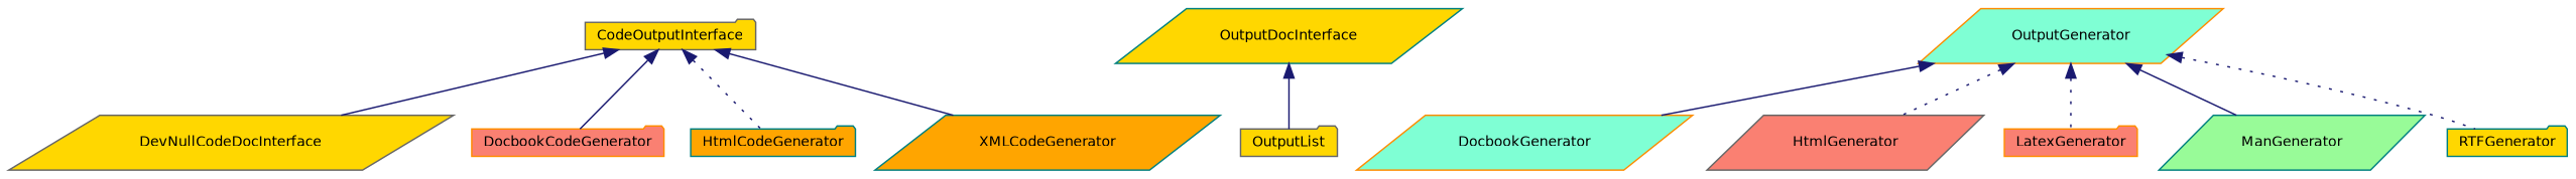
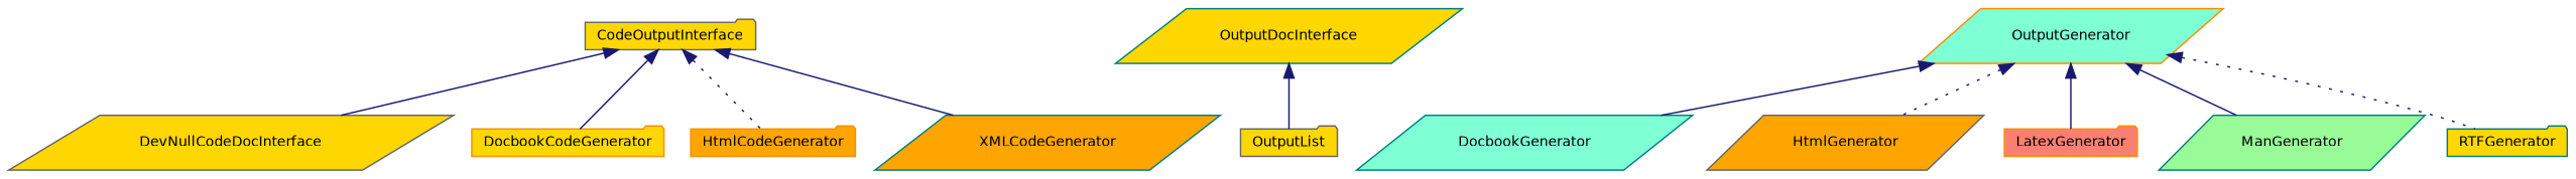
  digraph {
    rankdir=TB
    node [color=darkorange fillcolor=gold fontname=Helvetica fontsize=10 shape=parallelogram style=filled]
    edge [color=midnightblue dir=back fontname=Helvetica fontsize=10 labelfontname=Helvetica labelfontsize=10 style=solid]
    n1 [color=gray40 fontcolor=black height=0.2 label=CodeOutputInterface shape=folder width=0.4]
    n2 [color=gray40 height=0.2 label=DevNullCodeDocInterface width=0.4]
-   n3 [fillcolor=salmon height=0.2 label=DocbookCodeGenerator shape=folder width=0.4]
-   n4 [color=teal fillcolor=orange height=0.2 label=HtmlCodeGenerator shape=folder width=0.4]
+   n3 [height=0.2 label=DocbookCodeGenerator shape=folder width=0.4]
+   n4 [fillcolor=orange height=0.2 label=HtmlCodeGenerator shape=folder width=0.4]
    n5 [color=teal fillcolor=orange height=0.2 label=XMLCodeGenerator width=0.4]
    n6 [color=teal height=0.2 label=OutputDocInterface width=0.4]
    n7 [color=gray40 height=0.2 label=OutputList shape=folder width=0.4]
    n8 [fillcolor=aquamarine height=0.2 label=OutputGenerator width=0.4]
-   n9 [fillcolor=aquamarine height=0.2 label=DocbookGenerator width=0.4]
-   n10 [color=gray40 fillcolor=salmon height=0.2 label=HtmlGenerator width=0.4]
+   n9 [color=teal fillcolor=aquamarine height=0.2 label=DocbookGenerator width=0.4]
+   n10 [color=gray40 fillcolor=orange height=0.2 label=HtmlGenerator width=0.4]
    n11 [fillcolor=salmon height=0.2 label=LatexGenerator shape=folder width=0.4]
    n12 [color=teal fillcolor=palegreen height=0.2 label=ManGenerator width=0.4]
    n13 [color=teal height=0.2 label=RTFGenerator shape=folder width=0.4]
    n1 -> n2
    n1 -> n3
    n1 -> n4 [style=dotted]
    n1 -> n5
    n6 -> n7
    n8 -> n9
    n8 -> n10 [style=dotted]
-   n8 -> n11 [style=dotted]
+   n8 -> n11
    n8 -> n12
    n8 -> n13 [style=dotted]
  }
